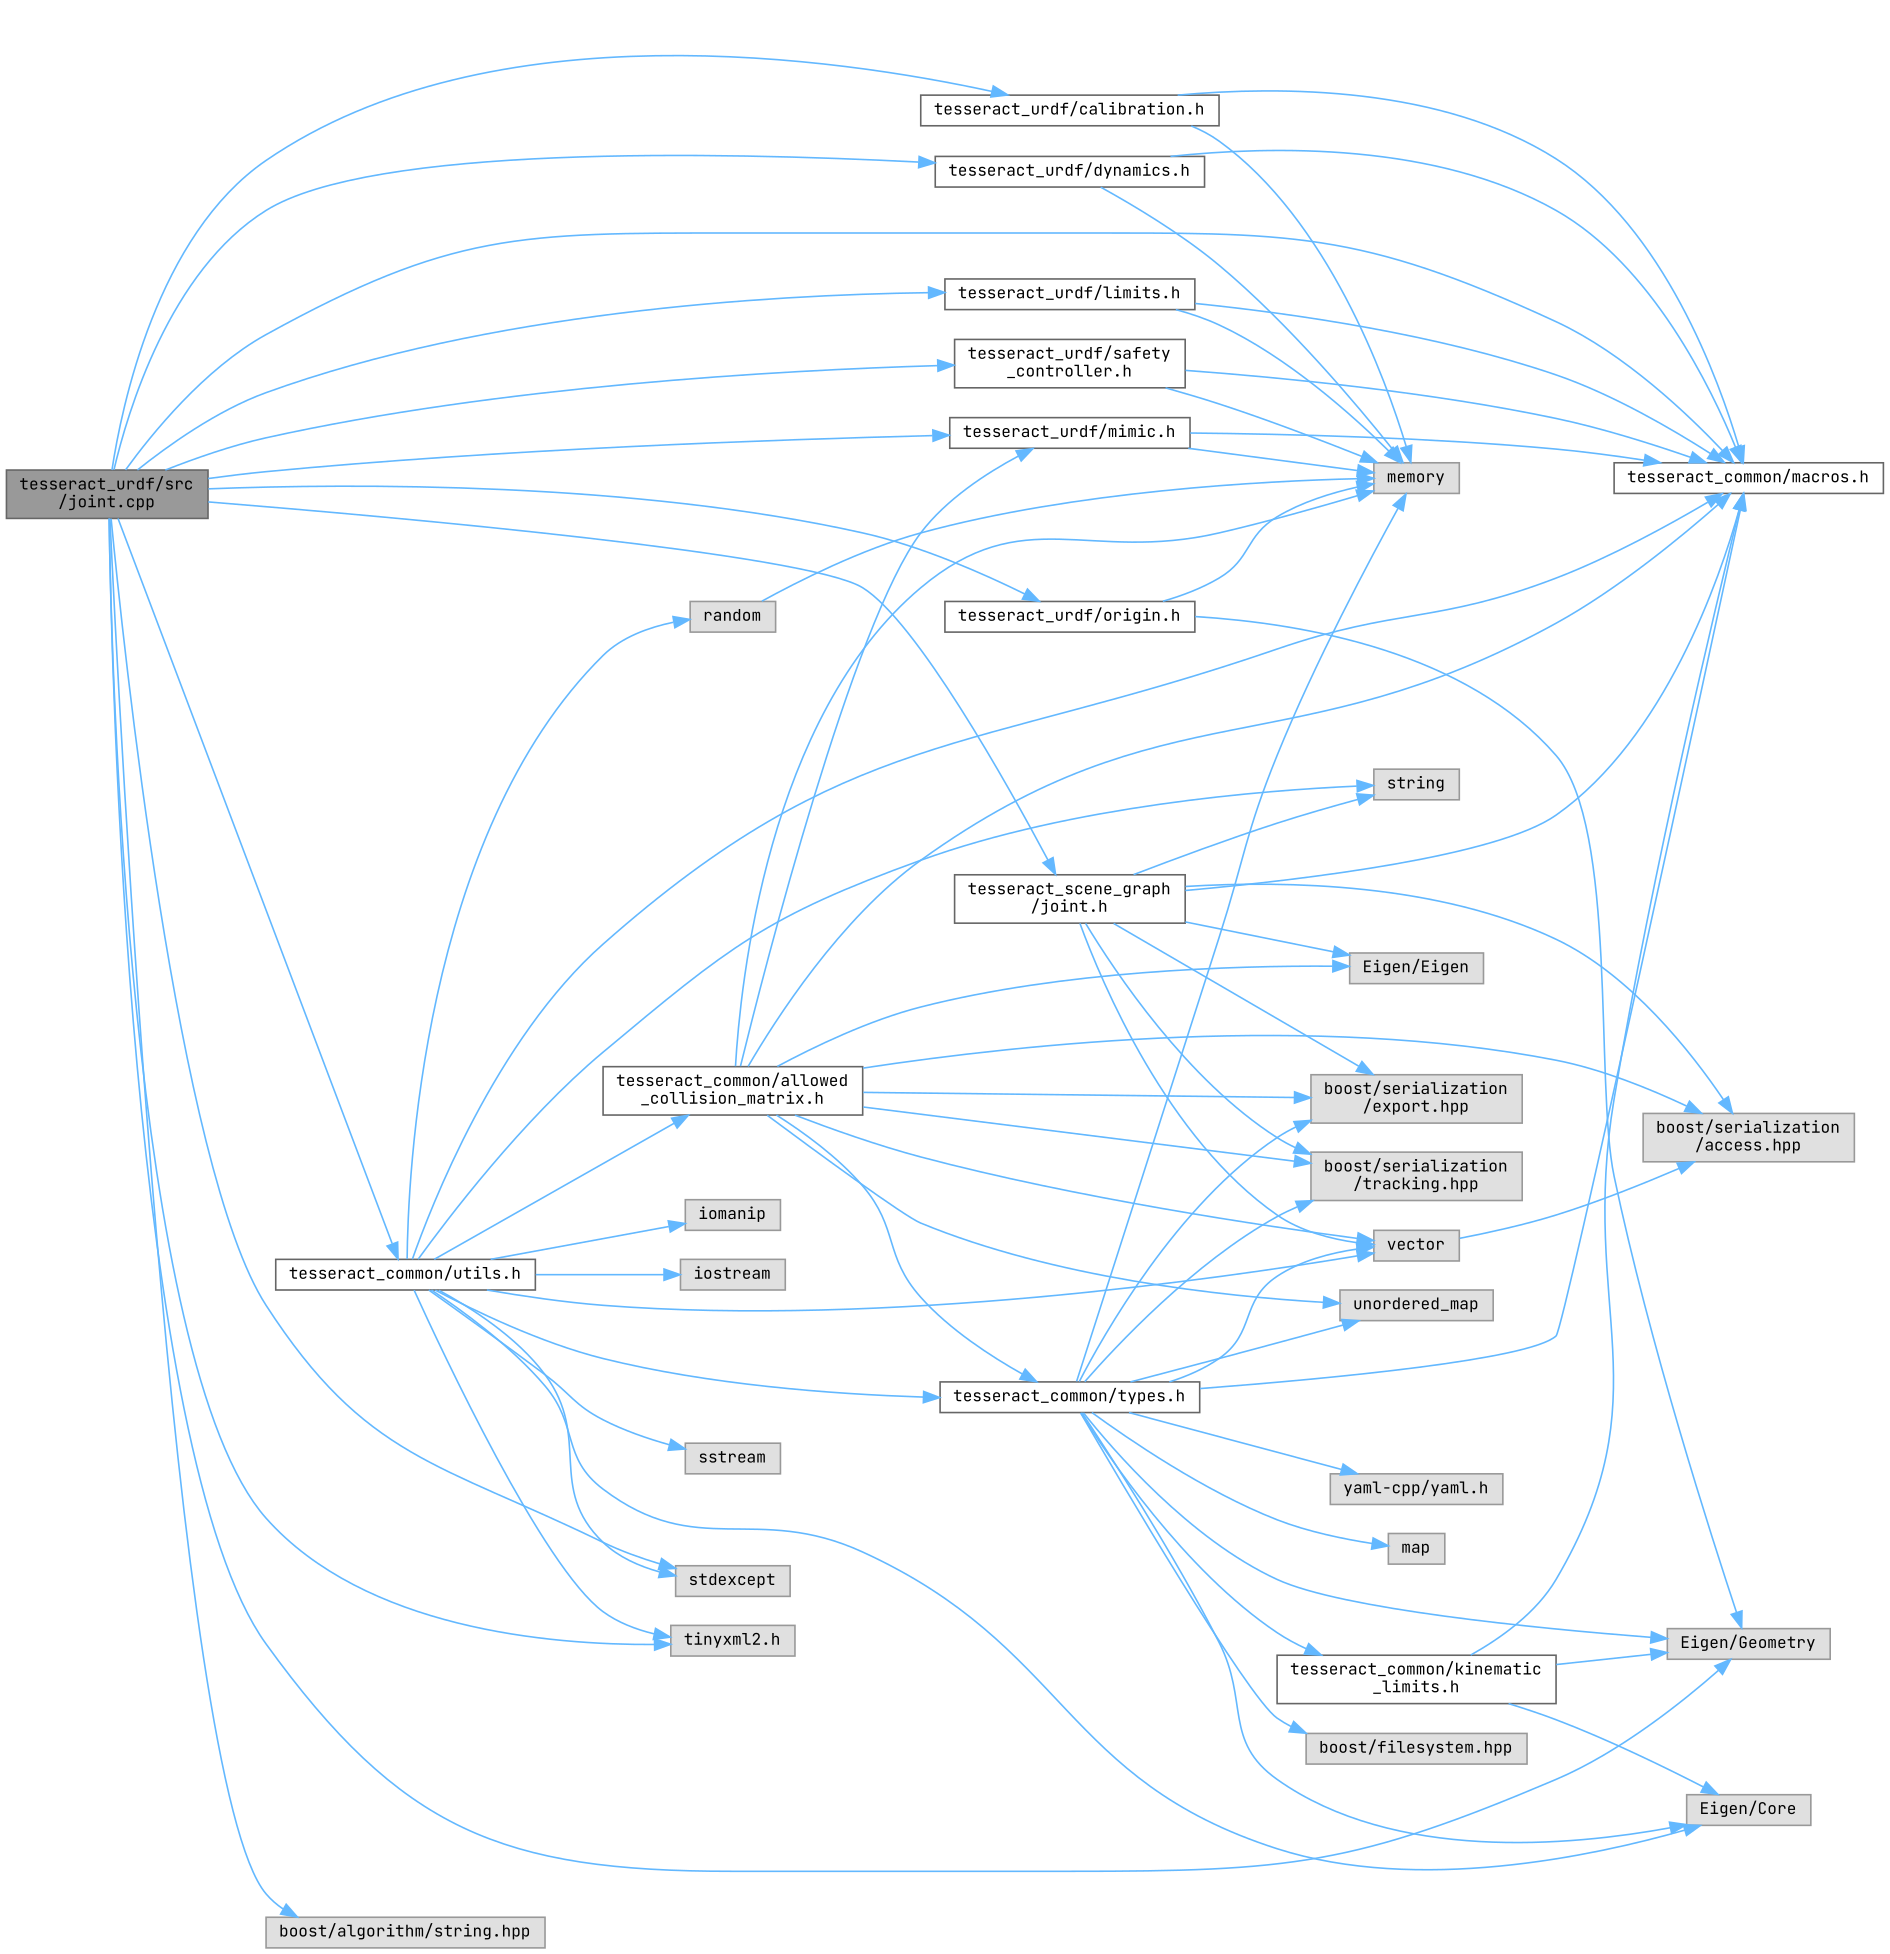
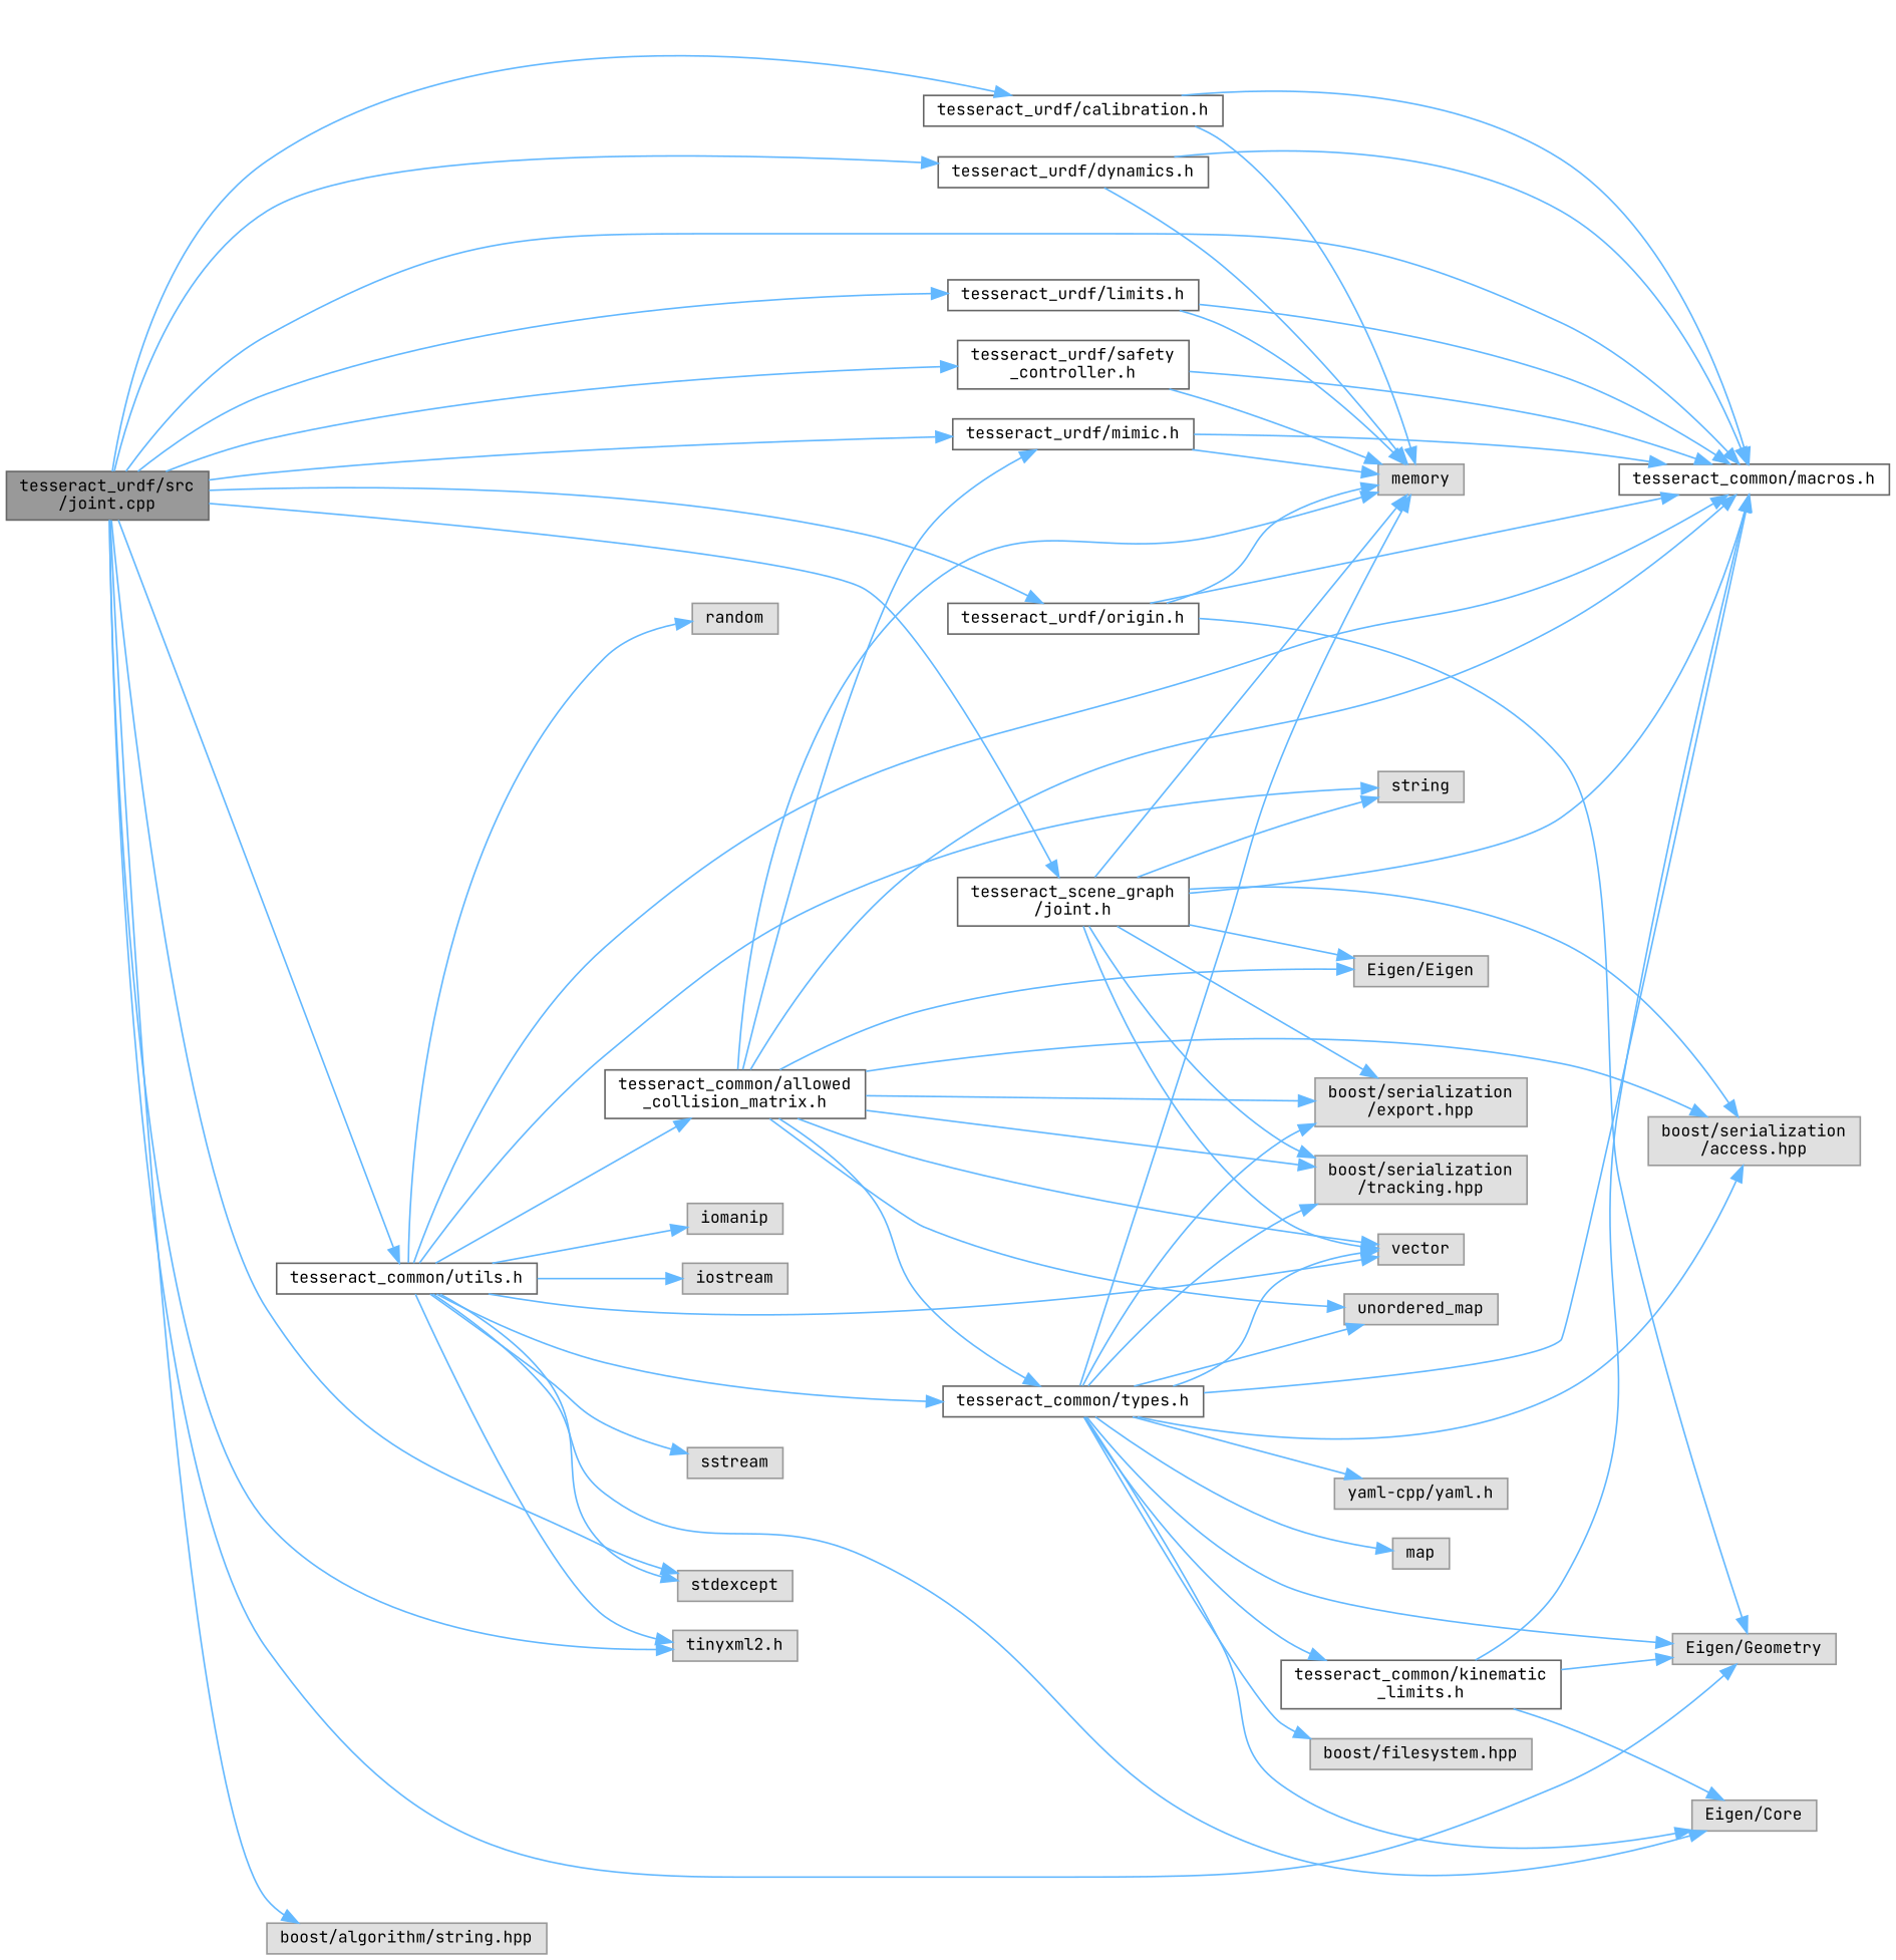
  digraph {
    fontname="JetBrains Mono"
    rankdir=LR
    node [color=grey60 fillcolor="#E0E0E0" fontname="JetBrains Mono" fontsize=10 shape=box style=filled]
    edge [color=steelblue1 fontname="JetBrains Mono" fontsize=10 labelfontname=Helvetica labelfontsize=10 style=solid]
    n1 [color=gray40 fillcolor=grey60 fontcolor=black height=0.2 label="tesseract_urdf/src\l/joint.cpp" width=0.4]
    n2 [color=grey40 fillcolor=white height=0.2 label="tesseract_common/macros.h" width=0.4]
    n3 [height=0.2 label=stdexcept width=0.4]
    n4 [height=0.2 label="boost/algorithm/string.hpp" width=0.4]
    n5 [height=0.2 label="Eigen/Geometry" width=0.4]
    n6 [color=grey40 fillcolor=white height=0.2 label="tesseract_common/utils.h" width=0.4]
    n7 [height=0.2 label="tinyxml2.h" width=0.4]
    n8 [color=grey40 fillcolor=white height=0.2 label="tesseract_scene_graph\l/joint.h" width=0.4]
    n9 [color=grey40 fillcolor=white height=0.2 label="tesseract_urdf/calibration.h" width=0.4]
    n10 [color=grey40 fillcolor=white height=0.2 label="tesseract_urdf/dynamics.h" width=0.4]
    n11 [color=grey40 fillcolor=white height=0.2 label="tesseract_urdf/limits.h" width=0.4]
    n12 [color=grey40 fillcolor=white height=0.2 label="tesseract_urdf/mimic.h" width=0.4]
    n13 [color=grey40 fillcolor=white height=0.2 label="tesseract_urdf/origin.h" width=0.4]
    n14 [color=grey40 fillcolor=white height=0.2 label="tesseract_urdf/safety\l_controller.h" width=0.4]
    n15 [height=0.2 label=vector width=0.4]
    n16 [height=0.2 label=string width=0.4]
    n17 [height=0.2 label=sstream width=0.4]
    n18 [height=0.2 label=random width=0.4]
    n19 [height=0.2 label=iomanip width=0.4]
    n20 [height=0.2 label="Eigen/Core" width=0.4]
    n21 [height=0.2 label=iostream width=0.4]
    n22 [color=grey40 fillcolor=white height=0.2 label="tesseract_common/allowed\l_collision_matrix.h" width=0.4]
    n23 [color=grey40 fillcolor=white height=0.2 label="tesseract_common/types.h" width=0.4]
    n24 [height=0.2 label="boost/serialization\l/access.hpp" width=0.4]
    n25 [height=0.2 label=memory width=0.4]
    n26 [height=0.2 label="Eigen/Eigen" width=0.4]
    n27 [height=0.2 label="boost/serialization\l/export.hpp" width=0.4]
    n28 [height=0.2 label="boost/serialization\l/tracking.hpp" width=0.4]
    n29 [height=0.2 label=unordered_map width=0.4]
    n30 [height=0.2 label=map width=0.4]
    n31 [height=0.2 label="boost/filesystem.hpp" width=0.4]
    n32 [height=0.2 label="yaml-cpp/yaml.h" width=0.4]
    n33 [color=grey40 fillcolor=white height=0.2 label="tesseract_common/kinematic\l_limits.h" width=0.4]
    n1 -> n2
    n1 -> n3
    n1 -> n4
    n1 -> n5
    n1 -> n6
    n1 -> n7
    n1 -> n8
    n1 -> n9
    n1 -> n10
    n1 -> n11
    n1 -> n12
    n1 -> n13
    n1 -> n14
    n6 -> n2
    n6 -> n3
    n6 -> n7
    n6 -> n15
    n6 -> n16
    n6 -> n17
    n6 -> n18
    n6 -> n19
    n6 -> n20
    n6 -> n21
    n6 -> n22
    n6 -> n23
    n8 -> n2
    n8 -> n15
    n8 -> n16
    n8 -> n24
-   n18 -> n25
+   n8 -> n25
    n8 -> n26
    n8 -> n27
    n8 -> n28
    n9 -> n2
    n9 -> n25
    n10 -> n2
    n10 -> n25
    n11 -> n2
    n11 -> n25
    n12 -> n2
    n12 -> n25
+   n13 -> n2
    n13 -> n5
    n13 -> n25
    n14 -> n2
    n14 -> n25
    n22 -> n2
    n22 -> n12
    n22 -> n15
    n22 -> n23
    n22 -> n24
    n22 -> n25
    n22 -> n26
    n22 -> n27
    n22 -> n28
    n22 -> n29
    n23 -> n2
    n23 -> n5
    n23 -> n15
    n23 -> n20
-   n15 -> n24
+   n23 -> n24
    n23 -> n25
    n23 -> n27
    n23 -> n28
    n23 -> n29
    n23 -> n30
    n23 -> n31
    n23 -> n32
    n23 -> n33
    n33 -> n2
    n33 -> n5
    n33 -> n20
  }
